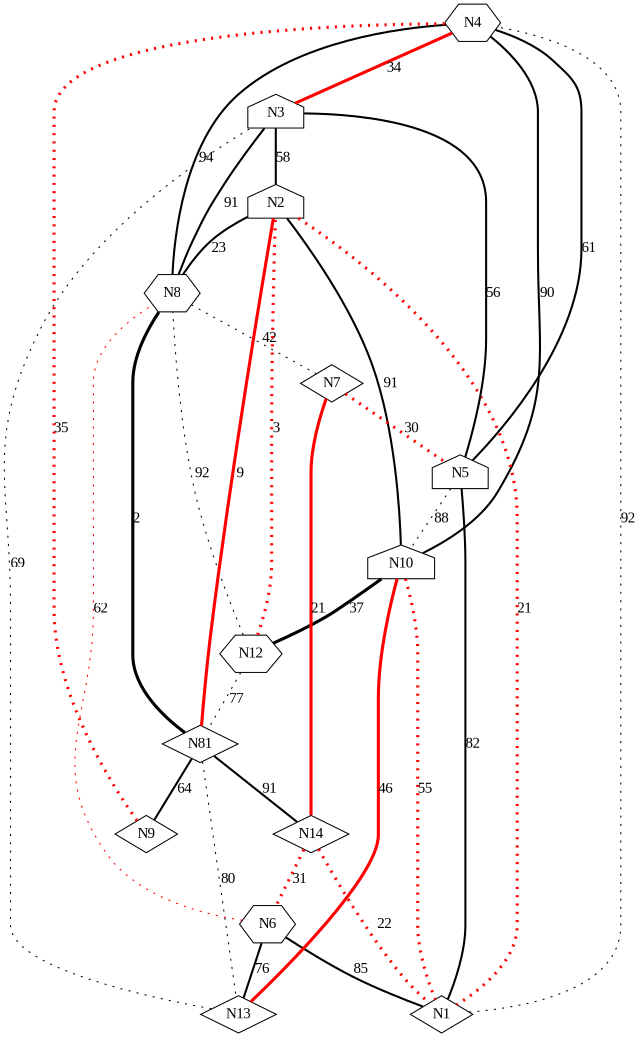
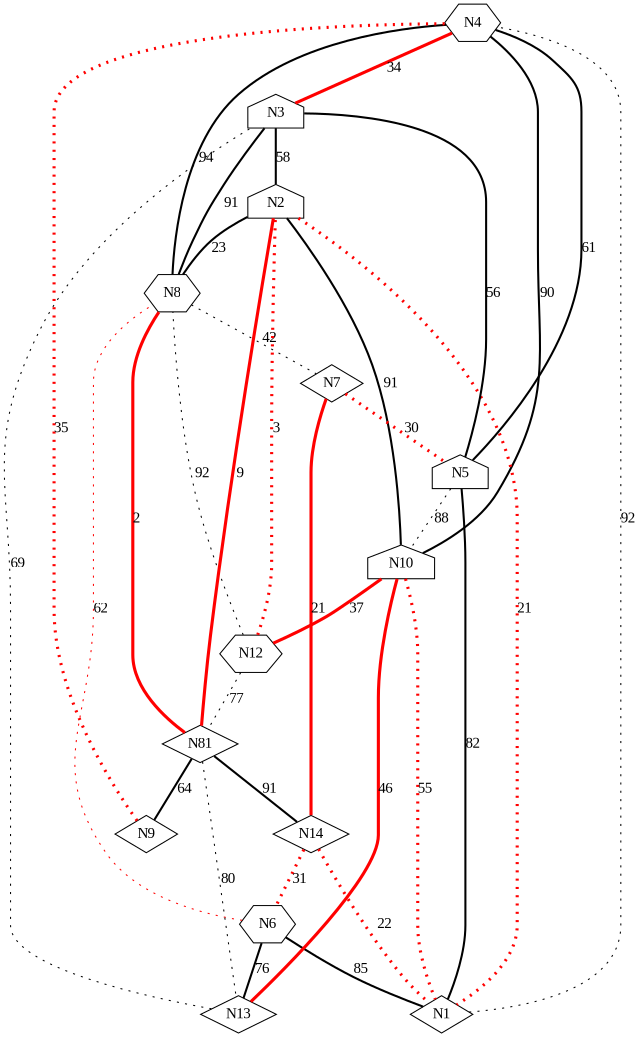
  graph {
    fontname="Liberation Serif"
    rankdir=TB
    node [fontname="Liberation Serif" shape=diamond]
    edge [fontname="Liberation Serif" style=bold]
    N4 [shape=hexagon]
    N1
    N3 [shape=house]
    N10 [shape=house]
    N2 [shape=house]
    N8 [shape=hexagon]
    N7
    N12 [shape=hexagon]
    N5 [shape=house]
    N6 [shape=hexagon]
    N13
    N9
    n13 [label=N81]
    N14
    N4 -- N3 [color=red label=34 penwidth=3.0]
    N4 -- N10 [label=90]
    N1 -- N4 [label=92 style=dotted]
    N3 -- N2 [label=58]
    N10 -- N1 [color=red label=55 penwidth=3.0 style=dotted]
    N10 -- N2 [label=91]
-   N10 -- N12 [color=black label=37 penwidth=3.0]
+   N10 -- N12 [color=red label=37 penwidth=3.0]
    N2 -- N1 [color=red label=21 penwidth=3.0 style=dotted]
    N2 -- N8 [label=23]
    N8 -- N4 [label=94]
    N8 -- N3 [label=91]
    N8 -- N7 [label=42 style=dotted]
    N7 -- N5 [color=red label=30 penwidth=3.0 style=dotted]
    N12 -- N2 [color=red label=3 penwidth=3.0 style=dotted]
    N12 -- N8 [label=92 style=dotted]
    N12 -- n13 [label=77 style=dotted]
    N5 -- N4 [label=61]
    N5 -- N1 [label=82]
    N5 -- N3 [label=56]
    N5 -- N10 [label=88 style=dotted]
    N6 -- N1 [label=85]
    N6 -- N8 [color=red label=62 style=dotted]
    N6 -- N13 [label=76]
    N13 -- N3 [label=69 style=dotted]
    N13 -- N10 [color=red label=46 penwidth=3.0]
    N9 -- N4 [color=red label=35 penwidth=3.0 style=dotted]
    n13 -- N2 [color=red label=9 penwidth=3.0]
-   n13 -- N8 [color=black label=2 penwidth=3.0]
+   n13 -- N8 [color=red label=2 penwidth=3.0]
    n13 -- N13 [label=80 style=dotted]
    n13 -- N9 [label=64]
    n13 -- N14 [label=91]
    N14 -- N1 [color=red label=22 penwidth=3.0 style=dotted]
    N14 -- N7 [color=red label=21 penwidth=3.0]
    N14 -- N6 [color=red label=31 penwidth=3.0 style=dotted]
  }
